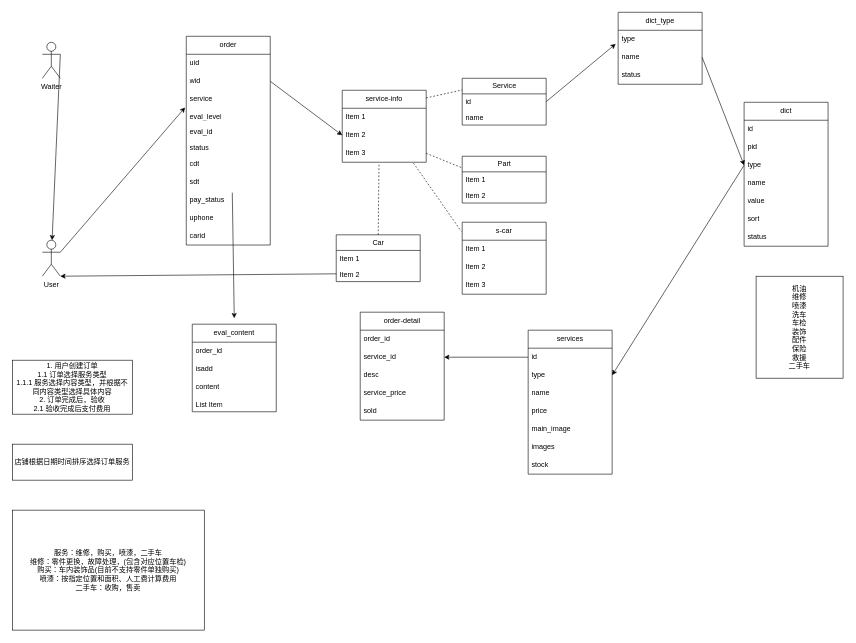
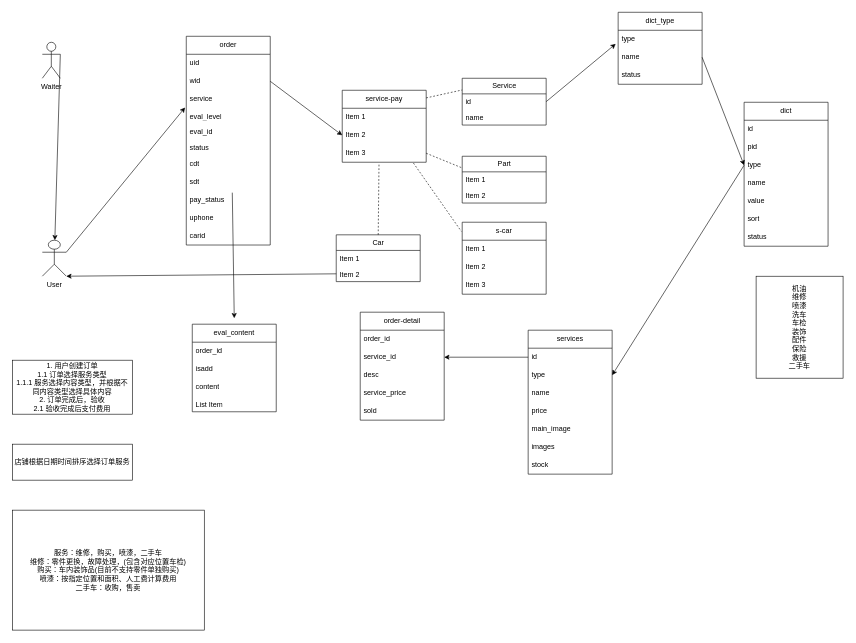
  <mxCell id="0" />
  <mxCell id="1" parent="0" />
  <mxCell id="2" style="edgeStyle=none;html=1;exitX=1;exitY=0.333;exitDx=0;exitDy=0;exitPerimeter=0;" edge="1" parent="1" source="3" target="5"><mxGeometry relative="1" as="geometry" /></mxCell>
  <mxCell id="3" value="Waiter&lt;br&gt;" style="shape=umlActor;verticalLabelPosition=bottom;verticalAlign=top;html=1;outlineConnect=0;rounded=0;" vertex="1" parent="1"><mxGeometry x="70" y="70" width="30" height="60" as="geometry" /></mxCell>
  <mxCell id="4" style="edgeStyle=none;html=1;exitX=1;exitY=0.333;exitDx=0;exitDy=0;exitPerimeter=0;entryX=-0.014;entryY=0.956;entryDx=0;entryDy=0;entryPerimeter=0;" edge="1" parent="1" source="5" target="22"><mxGeometry relative="1" as="geometry" /></mxCell>
- <mxCell id="5" value="User&lt;br&gt;" style="shape=umlActor;verticalLabelPosition=bottom;verticalAlign=top;html=1;outlineConnect=0;rounded=0;" vertex="1" parent="1"><mxGeometry x="70" y="400" width="30" height="60" as="geometry" /></mxCell>
+ <mxCell id="5" value="User&lt;br&gt;" style="shape=umlActor;verticalLabelPosition=bottom;verticalAlign=top;html=1;outlineConnect=0;rounded=0;" vertex="1" parent="1"><mxGeometry x="70" y="400" width="40" height="60" as="geometry" /></mxCell>
  <mxCell id="6" value="Car" style="swimlane;fontStyle=0;childLayout=stackLayout;horizontal=1;startSize=26;fillColor=none;horizontalStack=0;resizeParent=1;resizeParentMax=0;resizeLast=0;collapsible=1;marginBottom=0;html=1;rounded=0;" vertex="1" parent="1"><mxGeometry x="560" y="391" width="140" height="78" as="geometry" /></mxCell>
  <mxCell id="7" value="Item 1" style="text;strokeColor=none;fillColor=none;align=left;verticalAlign=top;spacingLeft=4;spacingRight=4;overflow=hidden;rotatable=0;points=[[0,0.5],[1,0.5]];portConstraint=eastwest;whiteSpace=wrap;html=1;rounded=0;" vertex="1" parent="6"><mxGeometry y="26" width="140" height="26" as="geometry" /></mxCell>
  <mxCell id="8" value="Item 2" style="text;strokeColor=none;fillColor=none;align=left;verticalAlign=top;spacingLeft=4;spacingRight=4;overflow=hidden;rotatable=0;points=[[0,0.5],[1,0.5]];portConstraint=eastwest;whiteSpace=wrap;html=1;rounded=0;" vertex="1" parent="6"><mxGeometry y="52" width="140" height="26" as="geometry" /></mxCell>
  <mxCell id="9" value="Part" style="swimlane;fontStyle=0;childLayout=stackLayout;horizontal=1;startSize=26;fillColor=none;horizontalStack=0;resizeParent=1;resizeParentMax=0;resizeLast=0;collapsible=1;marginBottom=0;html=1;rounded=0;" vertex="1" parent="1"><mxGeometry x="770" y="260" width="140" height="78" as="geometry" /></mxCell>
  <mxCell id="10" value="Item 1" style="text;strokeColor=none;fillColor=none;align=left;verticalAlign=top;spacingLeft=4;spacingRight=4;overflow=hidden;rotatable=0;points=[[0,0.5],[1,0.5]];portConstraint=eastwest;whiteSpace=wrap;html=1;rounded=0;" vertex="1" parent="9"><mxGeometry y="26" width="140" height="26" as="geometry" /></mxCell>
  <mxCell id="11" value="Item 2" style="text;strokeColor=none;fillColor=none;align=left;verticalAlign=top;spacingLeft=4;spacingRight=4;overflow=hidden;rotatable=0;points=[[0,0.5],[1,0.5]];portConstraint=eastwest;whiteSpace=wrap;html=1;rounded=0;" vertex="1" parent="9"><mxGeometry y="52" width="140" height="26" as="geometry" /></mxCell>
  <mxCell id="12" value="Service" style="swimlane;fontStyle=0;childLayout=stackLayout;horizontal=1;startSize=26;fillColor=none;horizontalStack=0;resizeParent=1;resizeParentMax=0;resizeLast=0;collapsible=1;marginBottom=0;html=1;rounded=0;" vertex="1" parent="1"><mxGeometry x="770" y="130" width="140" height="78" as="geometry" /></mxCell>
  <mxCell id="13" value="id" style="text;strokeColor=none;fillColor=none;align=left;verticalAlign=top;spacingLeft=4;spacingRight=4;overflow=hidden;rotatable=0;points=[[0,0.5],[1,0.5]];portConstraint=eastwest;whiteSpace=wrap;html=1;rounded=0;" vertex="1" parent="12"><mxGeometry y="26" width="140" height="26" as="geometry" /></mxCell>
  <mxCell id="14" value="name" style="text;strokeColor=none;fillColor=none;align=left;verticalAlign=top;spacingLeft=4;spacingRight=4;overflow=hidden;rotatable=0;points=[[0,0.5],[1,0.5]];portConstraint=eastwest;whiteSpace=wrap;html=1;rounded=0;" vertex="1" parent="12"><mxGeometry y="52" width="140" height="26" as="geometry" /></mxCell>
  <mxCell id="15" value="1. 用户创建订单&lt;br&gt;1.1 订单选择服务类型&lt;br&gt;1.1.1 服务选择内容类型，并根据不同内容类型选择具体内容&lt;br&gt;2. 订单完成后，验收&lt;br&gt;2.1 验收完成后支付费用" style="rounded=0;labelPosition=center;verticalLabelPosition=middle;align=center;verticalAlign=middle;textDirection=ltr;html=1;whiteSpace=wrap;fontColor=default;imageAlign=left;" vertex="1" parent="1"><mxGeometry x="20" y="600" width="200" height="90" as="geometry" /></mxCell>
  <mxCell id="16" value="店铺根据日期时间排序选择订单服务" style="rounded=0;labelPosition=center;verticalLabelPosition=middle;align=center;verticalAlign=middle;textDirection=ltr;html=1;whiteSpace=wrap;fontColor=default;imageAlign=left;" vertex="1" parent="1"><mxGeometry x="20" y="740" width="200" height="60" as="geometry" /></mxCell>
  <mxCell id="17" value="服务：维修，购买，喷漆，二手车&lt;br&gt;维修：零件更换，故障处理，(包含对应位置车检)&lt;br&gt;购买：车内装饰品(目前不支持零件单独购买)&lt;br&gt;喷漆：按指定位置和面积、人工费计算费用&lt;br&gt;二手车：收购，售卖" style="rounded=0;labelPosition=center;verticalLabelPosition=middle;align=center;verticalAlign=middle;textDirection=ltr;html=1;whiteSpace=wrap;fontColor=default;imageAlign=left;" vertex="1" parent="1"><mxGeometry x="20" y="850" width="320" height="200" as="geometry" /></mxCell>
  <mxCell id="18" style="edgeStyle=none;html=1;exitX=1;exitY=0.5;exitDx=0;exitDy=0;entryX=0;entryY=0.5;entryDx=0;entryDy=0;" edge="1" parent="1" source="21" target="33"><mxGeometry relative="1" as="geometry" /></mxCell>
  <mxCell id="19" value="order" style="swimlane;fontStyle=0;childLayout=stackLayout;horizontal=1;startSize=30;horizontalStack=0;resizeParent=1;resizeParentMax=0;resizeLast=0;collapsible=1;marginBottom=0;whiteSpace=wrap;html=1;" vertex="1" parent="1"><mxGeometry x="310" y="60" width="140" height="348" as="geometry" /></mxCell>
  <mxCell id="20" value="uid" style="text;strokeColor=none;fillColor=none;align=left;verticalAlign=middle;spacingLeft=4;spacingRight=4;overflow=hidden;points=[[0,0.5],[1,0.5]];portConstraint=eastwest;rotatable=0;whiteSpace=wrap;html=1;" vertex="1" parent="19"><mxGeometry y="30" width="140" height="30" as="geometry" /></mxCell>
  <mxCell id="21" value="wid" style="text;strokeColor=none;fillColor=none;align=left;verticalAlign=middle;spacingLeft=4;spacingRight=4;overflow=hidden;points=[[0,0.5],[1,0.5]];portConstraint=eastwest;rotatable=0;whiteSpace=wrap;html=1;" vertex="1" parent="19"><mxGeometry y="60" width="140" height="30" as="geometry" /></mxCell>
  <mxCell id="22" value="service" style="text;strokeColor=none;fillColor=none;align=left;verticalAlign=middle;spacingLeft=4;spacingRight=4;overflow=hidden;points=[[0,0.5],[1,0.5]];portConstraint=eastwest;rotatable=0;whiteSpace=wrap;html=1;" vertex="1" parent="19"><mxGeometry y="90" width="140" height="30" as="geometry" /></mxCell>
  <mxCell id="23" value="eval_level" style="text;strokeColor=none;fillColor=none;align=left;verticalAlign=top;spacingLeft=4;spacingRight=4;overflow=hidden;rotatable=0;points=[[0,0.5],[1,0.5]];portConstraint=eastwest;whiteSpace=wrap;html=1;" vertex="1" parent="19"><mxGeometry y="120" width="140" height="26" as="geometry" /></mxCell>
  <mxCell id="24" value="eval_id" style="text;strokeColor=none;fillColor=none;align=left;verticalAlign=top;spacingLeft=4;spacingRight=4;overflow=hidden;rotatable=0;points=[[0,0.5],[1,0.5]];portConstraint=eastwest;whiteSpace=wrap;html=1;" vertex="1" parent="19"><mxGeometry y="146" width="140" height="26" as="geometry" /></mxCell>
  <mxCell id="25" value="status" style="text;strokeColor=none;fillColor=none;align=left;verticalAlign=top;spacingLeft=4;spacingRight=4;overflow=hidden;rotatable=0;points=[[0,0.5],[1,0.5]];portConstraint=eastwest;whiteSpace=wrap;html=1;" vertex="1" parent="19"><mxGeometry y="172" width="140" height="26" as="geometry" /></mxCell>
  <mxCell id="26" value="cdt" style="text;strokeColor=none;fillColor=none;align=left;verticalAlign=middle;spacingLeft=4;spacingRight=4;overflow=hidden;points=[[0,0.5],[1,0.5]];portConstraint=eastwest;rotatable=0;whiteSpace=wrap;html=1;" vertex="1" parent="19"><mxGeometry y="198" width="140" height="30" as="geometry" /></mxCell>
  <mxCell id="27" value="sdt" style="text;strokeColor=none;fillColor=none;align=left;verticalAlign=middle;spacingLeft=4;spacingRight=4;overflow=hidden;points=[[0,0.5],[1,0.5]];portConstraint=eastwest;rotatable=0;whiteSpace=wrap;html=1;" vertex="1" parent="19"><mxGeometry y="228" width="140" height="30" as="geometry" /></mxCell>
  <mxCell id="28" value="pay_status" style="text;strokeColor=none;fillColor=none;align=left;verticalAlign=middle;spacingLeft=4;spacingRight=4;overflow=hidden;points=[[0,0.5],[1,0.5]];portConstraint=eastwest;rotatable=0;whiteSpace=wrap;html=1;" vertex="1" parent="19"><mxGeometry y="258" width="140" height="30" as="geometry" /></mxCell>
  <mxCell id="29" value="uphone" style="text;strokeColor=none;fillColor=none;align=left;verticalAlign=middle;spacingLeft=4;spacingRight=4;overflow=hidden;points=[[0,0.5],[1,0.5]];portConstraint=eastwest;rotatable=0;whiteSpace=wrap;html=1;" vertex="1" parent="19"><mxGeometry y="288" width="140" height="30" as="geometry" /></mxCell>
  <mxCell id="30" value="carid" style="text;strokeColor=none;fillColor=none;align=left;verticalAlign=middle;spacingLeft=4;spacingRight=4;overflow=hidden;points=[[0,0.5],[1,0.5]];portConstraint=eastwest;rotatable=0;whiteSpace=wrap;html=1;" vertex="1" parent="19"><mxGeometry y="318" width="140" height="30" as="geometry" /></mxCell>
- <mxCell id="31" value="service-info" style="swimlane;fontStyle=0;childLayout=stackLayout;horizontal=1;startSize=30;horizontalStack=0;resizeParent=1;resizeParentMax=0;resizeLast=0;collapsible=1;marginBottom=0;whiteSpace=wrap;html=1;" vertex="1" parent="1"><mxGeometry x="570" y="150" width="140" height="120" as="geometry" /></mxCell>
+ <mxCell id="31" value="service-pay" style="swimlane;fontStyle=0;childLayout=stackLayout;horizontal=1;startSize=30;horizontalStack=0;resizeParent=1;resizeParentMax=0;resizeLast=0;collapsible=1;marginBottom=0;whiteSpace=wrap;html=1;" vertex="1" parent="1"><mxGeometry x="570" y="150" width="140" height="120" as="geometry" /></mxCell>
  <mxCell id="32" value="Item 1" style="text;strokeColor=none;fillColor=none;align=left;verticalAlign=middle;spacingLeft=4;spacingRight=4;overflow=hidden;points=[[0,0.5],[1,0.5]];portConstraint=eastwest;rotatable=0;whiteSpace=wrap;html=1;" vertex="1" parent="31"><mxGeometry y="30" width="140" height="30" as="geometry" /></mxCell>
  <mxCell id="33" value="Item 2" style="text;strokeColor=none;fillColor=none;align=left;verticalAlign=middle;spacingLeft=4;spacingRight=4;overflow=hidden;points=[[0,0.5],[1,0.5]];portConstraint=eastwest;rotatable=0;whiteSpace=wrap;html=1;" vertex="1" parent="31"><mxGeometry y="60" width="140" height="30" as="geometry" /></mxCell>
  <mxCell id="34" value="Item 3" style="text;strokeColor=none;fillColor=none;align=left;verticalAlign=middle;spacingLeft=4;spacingRight=4;overflow=hidden;points=[[0,0.5],[1,0.5]];portConstraint=eastwest;rotatable=0;whiteSpace=wrap;html=1;" vertex="1" parent="31"><mxGeometry y="90" width="140" height="30" as="geometry" /></mxCell>
  <mxCell id="35" style="edgeStyle=none;html=1;exitX=0;exitY=0.5;exitDx=0;exitDy=0;entryX=1;entryY=1;entryDx=0;entryDy=0;entryPerimeter=0;" edge="1" parent="1" source="8" target="5"><mxGeometry relative="1" as="geometry" /></mxCell>
  <mxCell id="36" value="" style="endArrow=none;dashed=1;html=1;entryX=0.438;entryY=1.044;entryDx=0;entryDy=0;entryPerimeter=0;exitX=0.5;exitY=0;exitDx=0;exitDy=0;" edge="1" parent="1" source="6" target="34"><mxGeometry width="50" height="50" relative="1" as="geometry"><mxPoint x="750" y="520" as="sourcePoint" /><mxPoint x="800" y="470" as="targetPoint" /></mxGeometry></mxCell>
  <mxCell id="37" value="" style="endArrow=none;dashed=1;html=1;entryX=0;entryY=0.25;entryDx=0;entryDy=0;exitX=1;exitY=0.5;exitDx=0;exitDy=0;" edge="1" parent="1" source="34" target="9"><mxGeometry width="50" height="50" relative="1" as="geometry"><mxPoint x="660" y="390" as="sourcePoint" /><mxPoint x="710" y="340" as="targetPoint" /></mxGeometry></mxCell>
  <mxCell id="38" value="s-car" style="swimlane;fontStyle=0;childLayout=stackLayout;horizontal=1;startSize=30;horizontalStack=0;resizeParent=1;resizeParentMax=0;resizeLast=0;collapsible=1;marginBottom=0;whiteSpace=wrap;html=1;" vertex="1" parent="1"><mxGeometry x="770" y="370" width="140" height="120" as="geometry" /></mxCell>
  <mxCell id="39" value="Item 1" style="text;strokeColor=none;fillColor=none;align=left;verticalAlign=middle;spacingLeft=4;spacingRight=4;overflow=hidden;points=[[0,0.5],[1,0.5]];portConstraint=eastwest;rotatable=0;whiteSpace=wrap;html=1;" vertex="1" parent="38"><mxGeometry y="30" width="140" height="30" as="geometry" /></mxCell>
  <mxCell id="40" value="Item 2" style="text;strokeColor=none;fillColor=none;align=left;verticalAlign=middle;spacingLeft=4;spacingRight=4;overflow=hidden;points=[[0,0.5],[1,0.5]];portConstraint=eastwest;rotatable=0;whiteSpace=wrap;html=1;" vertex="1" parent="38"><mxGeometry y="60" width="140" height="30" as="geometry" /></mxCell>
  <mxCell id="41" value="Item 3" style="text;strokeColor=none;fillColor=none;align=left;verticalAlign=middle;spacingLeft=4;spacingRight=4;overflow=hidden;points=[[0,0.5],[1,0.5]];portConstraint=eastwest;rotatable=0;whiteSpace=wrap;html=1;" vertex="1" parent="38"><mxGeometry y="90" width="140" height="30" as="geometry" /></mxCell>
  <mxCell id="42" value="" style="endArrow=none;dashed=1;html=1;entryX=-0.01;entryY=0.128;entryDx=0;entryDy=0;exitX=0.848;exitY=1.044;exitDx=0;exitDy=0;entryPerimeter=0;exitPerimeter=0;" edge="1" parent="1" source="34" target="38"><mxGeometry width="50" height="50" relative="1" as="geometry"><mxPoint x="720" y="265" as="sourcePoint" /><mxPoint x="780" y="289.5" as="targetPoint" /></mxGeometry></mxCell>
  <mxCell id="43" style="edgeStyle=none;html=1;exitX=0.548;exitY=1.089;exitDx=0;exitDy=0;entryX=0.5;entryY=0;entryDx=0;entryDy=0;exitPerimeter=0;" edge="1" parent="1" source="27"><mxGeometry relative="1" as="geometry"><mxPoint x="390" y="530" as="targetPoint" /></mxGeometry></mxCell>
  <mxCell id="44" value="eval_content" style="swimlane;fontStyle=0;childLayout=stackLayout;horizontal=1;startSize=30;horizontalStack=0;resizeParent=1;resizeParentMax=0;resizeLast=0;collapsible=1;marginBottom=0;whiteSpace=wrap;html=1;" vertex="1" parent="1"><mxGeometry x="320" y="540" width="140" height="146" as="geometry" /></mxCell>
  <mxCell id="45" value="order_id" style="text;strokeColor=none;fillColor=none;align=left;verticalAlign=middle;spacingLeft=4;spacingRight=4;overflow=hidden;points=[[0,0.5],[1,0.5]];portConstraint=eastwest;rotatable=0;whiteSpace=wrap;html=1;" vertex="1" parent="44"><mxGeometry y="30" width="140" height="30" as="geometry" /></mxCell>
  <mxCell id="46" value="isadd" style="text;strokeColor=none;fillColor=none;align=left;verticalAlign=middle;spacingLeft=4;spacingRight=4;overflow=hidden;points=[[0,0.5],[1,0.5]];portConstraint=eastwest;rotatable=0;whiteSpace=wrap;html=1;" vertex="1" parent="44"><mxGeometry y="60" width="140" height="30" as="geometry" /></mxCell>
  <mxCell id="47" value="content" style="text;strokeColor=none;fillColor=none;align=left;verticalAlign=middle;spacingLeft=4;spacingRight=4;overflow=hidden;points=[[0,0.5],[1,0.5]];portConstraint=eastwest;rotatable=0;whiteSpace=wrap;html=1;" vertex="1" parent="44"><mxGeometry y="90" width="140" height="30" as="geometry" /></mxCell>
  <mxCell id="48" value="List Item" style="text;strokeColor=none;fillColor=none;align=left;verticalAlign=top;spacingLeft=4;spacingRight=4;overflow=hidden;rotatable=0;points=[[0,0.5],[1,0.5]];portConstraint=eastwest;whiteSpace=wrap;html=1;" vertex="1" parent="44"><mxGeometry y="120" width="140" height="26" as="geometry" /></mxCell>
  <mxCell id="49" value="order-detail" style="swimlane;fontStyle=0;childLayout=stackLayout;horizontal=1;startSize=30;horizontalStack=0;resizeParent=1;resizeParentMax=0;resizeLast=0;collapsible=1;marginBottom=0;whiteSpace=wrap;html=1;" vertex="1" parent="1"><mxGeometry x="600" y="520" width="140" height="180" as="geometry" /></mxCell>
  <mxCell id="50" value="order_id" style="text;strokeColor=none;fillColor=none;align=left;verticalAlign=middle;spacingLeft=4;spacingRight=4;overflow=hidden;points=[[0,0.5],[1,0.5]];portConstraint=eastwest;rotatable=0;whiteSpace=wrap;html=1;" vertex="1" parent="49"><mxGeometry y="30" width="140" height="30" as="geometry" /></mxCell>
  <mxCell id="51" value="service_id" style="text;strokeColor=none;fillColor=none;align=left;verticalAlign=middle;spacingLeft=4;spacingRight=4;overflow=hidden;points=[[0,0.5],[1,0.5]];portConstraint=eastwest;rotatable=0;whiteSpace=wrap;html=1;" vertex="1" parent="49"><mxGeometry y="60" width="140" height="30" as="geometry" /></mxCell>
  <mxCell id="52" value="desc" style="text;strokeColor=none;fillColor=none;align=left;verticalAlign=middle;spacingLeft=4;spacingRight=4;overflow=hidden;points=[[0,0.5],[1,0.5]];portConstraint=eastwest;rotatable=0;whiteSpace=wrap;html=1;" vertex="1" parent="49"><mxGeometry y="90" width="140" height="30" as="geometry" /></mxCell>
  <mxCell id="53" value="service_price" style="text;strokeColor=none;fillColor=none;align=left;verticalAlign=middle;spacingLeft=4;spacingRight=4;overflow=hidden;points=[[0,0.5],[1,0.5]];portConstraint=eastwest;rotatable=0;whiteSpace=wrap;html=1;" vertex="1" parent="49"><mxGeometry y="120" width="140" height="30" as="geometry" /></mxCell>
  <mxCell id="54" value="sold" style="text;strokeColor=none;fillColor=none;align=left;verticalAlign=middle;spacingLeft=4;spacingRight=4;overflow=hidden;points=[[0,0.5],[1,0.5]];portConstraint=eastwest;rotatable=0;whiteSpace=wrap;html=1;" vertex="1" parent="49"><mxGeometry y="150" width="140" height="30" as="geometry" /></mxCell>
  <mxCell id="55" style="edgeStyle=none;html=1;exitX=0;exitY=0.5;exitDx=0;exitDy=0;entryX=1;entryY=0.5;entryDx=0;entryDy=0;" edge="1" parent="1" source="64" target="74"><mxGeometry relative="1" as="geometry" /></mxCell>
  <mxCell id="56" value="机油&lt;br&gt;维修&lt;br&gt;喷漆&lt;br&gt;洗车&lt;br&gt;车检&lt;br&gt;装饰&lt;br&gt;配件&lt;br&gt;保险&lt;br&gt;救援&lt;br&gt;二手车" style="rounded=0;whiteSpace=wrap;html=1;" vertex="1" parent="1"><mxGeometry x="1260" y="460" width="145" height="170" as="geometry" /></mxCell>
  <mxCell id="57" value="dict_type" style="swimlane;fontStyle=0;childLayout=stackLayout;horizontal=1;startSize=30;horizontalStack=0;resizeParent=1;resizeParentMax=0;resizeLast=0;collapsible=1;marginBottom=0;whiteSpace=wrap;html=1;" vertex="1" parent="1"><mxGeometry x="1030" y="20" width="140" height="120" as="geometry" /></mxCell>
  <mxCell id="58" value="type" style="text;strokeColor=none;fillColor=none;align=left;verticalAlign=middle;spacingLeft=4;spacingRight=4;overflow=hidden;points=[[0,0.5],[1,0.5]];portConstraint=eastwest;rotatable=0;whiteSpace=wrap;html=1;" vertex="1" parent="57"><mxGeometry y="30" width="140" height="30" as="geometry" /></mxCell>
  <mxCell id="59" value="name" style="text;strokeColor=none;fillColor=none;align=left;verticalAlign=middle;spacingLeft=4;spacingRight=4;overflow=hidden;points=[[0,0.5],[1,0.5]];portConstraint=eastwest;rotatable=0;whiteSpace=wrap;html=1;" vertex="1" parent="57"><mxGeometry y="60" width="140" height="30" as="geometry" /></mxCell>
  <mxCell id="60" value="status" style="text;strokeColor=none;fillColor=none;align=left;verticalAlign=middle;spacingLeft=4;spacingRight=4;overflow=hidden;points=[[0,0.5],[1,0.5]];portConstraint=eastwest;rotatable=0;whiteSpace=wrap;html=1;" vertex="1" parent="57"><mxGeometry y="90" width="140" height="30" as="geometry" /></mxCell>
  <mxCell id="61" value="dict" style="swimlane;fontStyle=0;childLayout=stackLayout;horizontal=1;startSize=30;horizontalStack=0;resizeParent=1;resizeParentMax=0;resizeLast=0;collapsible=1;marginBottom=0;whiteSpace=wrap;html=1;" vertex="1" parent="1"><mxGeometry x="1240" y="170" width="140" height="240" as="geometry" /></mxCell>
  <mxCell id="62" value="id" style="text;strokeColor=none;fillColor=none;align=left;verticalAlign=middle;spacingLeft=4;spacingRight=4;overflow=hidden;points=[[0,0.5],[1,0.5]];portConstraint=eastwest;rotatable=0;whiteSpace=wrap;html=1;" vertex="1" parent="61"><mxGeometry y="30" width="140" height="30" as="geometry" /></mxCell>
  <mxCell id="63" value="pid" style="text;strokeColor=none;fillColor=none;align=left;verticalAlign=middle;spacingLeft=4;spacingRight=4;overflow=hidden;points=[[0,0.5],[1,0.5]];portConstraint=eastwest;rotatable=0;whiteSpace=wrap;html=1;" vertex="1" parent="61"><mxGeometry y="60" width="140" height="30" as="geometry" /></mxCell>
  <mxCell id="64" value="type&lt;br&gt;" style="text;strokeColor=none;fillColor=none;align=left;verticalAlign=middle;spacingLeft=4;spacingRight=4;overflow=hidden;points=[[0,0.5],[1,0.5]];portConstraint=eastwest;rotatable=0;whiteSpace=wrap;html=1;" vertex="1" parent="61"><mxGeometry y="90" width="140" height="30" as="geometry" /></mxCell>
  <mxCell id="65" value="name" style="text;strokeColor=none;fillColor=none;align=left;verticalAlign=middle;spacingLeft=4;spacingRight=4;overflow=hidden;points=[[0,0.5],[1,0.5]];portConstraint=eastwest;rotatable=0;whiteSpace=wrap;html=1;" vertex="1" parent="61"><mxGeometry y="120" width="140" height="30" as="geometry" /></mxCell>
  <mxCell id="66" value="value" style="text;strokeColor=none;fillColor=none;align=left;verticalAlign=middle;spacingLeft=4;spacingRight=4;overflow=hidden;points=[[0,0.5],[1,0.5]];portConstraint=eastwest;rotatable=0;whiteSpace=wrap;html=1;" vertex="1" parent="61"><mxGeometry y="150" width="140" height="30" as="geometry" /></mxCell>
  <mxCell id="67" value="sort" style="text;strokeColor=none;fillColor=none;align=left;verticalAlign=middle;spacingLeft=4;spacingRight=4;overflow=hidden;points=[[0,0.5],[1,0.5]];portConstraint=eastwest;rotatable=0;whiteSpace=wrap;html=1;" vertex="1" parent="61"><mxGeometry y="180" width="140" height="30" as="geometry" /></mxCell>
  <mxCell id="68" value="status" style="text;strokeColor=none;fillColor=none;align=left;verticalAlign=middle;spacingLeft=4;spacingRight=4;overflow=hidden;points=[[0,0.5],[1,0.5]];portConstraint=eastwest;rotatable=0;whiteSpace=wrap;html=1;" vertex="1" parent="61"><mxGeometry y="210" width="140" height="30" as="geometry" /></mxCell>
  <mxCell id="69" style="edgeStyle=none;html=1;exitX=1;exitY=0.5;exitDx=0;exitDy=0;entryX=0;entryY=0.5;entryDx=0;entryDy=0;" edge="1" parent="1" source="59" target="64"><mxGeometry relative="1" as="geometry" /></mxCell>
  <mxCell id="70" value="" style="endArrow=none;dashed=1;html=1;entryX=0;entryY=0.25;entryDx=0;entryDy=0;exitX=1;exitY=0.106;exitDx=0;exitDy=0;exitPerimeter=0;" edge="1" parent="1" source="31" target="12"><mxGeometry width="50" height="50" relative="1" as="geometry"><mxPoint x="720" y="265" as="sourcePoint" /><mxPoint x="780" y="289.5" as="targetPoint" /></mxGeometry></mxCell>
  <mxCell id="71" style="edgeStyle=none;html=1;exitX=1;exitY=0.5;exitDx=0;exitDy=0;entryX=-0.029;entryY=0.756;entryDx=0;entryDy=0;entryPerimeter=0;" edge="1" parent="1" source="13" target="58"><mxGeometry relative="1" as="geometry" /></mxCell>
  <mxCell id="72" value="services" style="swimlane;fontStyle=0;childLayout=stackLayout;horizontal=1;startSize=30;horizontalStack=0;resizeParent=1;resizeParentMax=0;resizeLast=0;collapsible=1;marginBottom=0;whiteSpace=wrap;html=1;" vertex="1" parent="1"><mxGeometry x="880" y="550" width="140" height="240" as="geometry" /></mxCell>
  <mxCell id="73" value="id" style="text;strokeColor=none;fillColor=none;align=left;verticalAlign=middle;spacingLeft=4;spacingRight=4;overflow=hidden;points=[[0,0.5],[1,0.5]];portConstraint=eastwest;rotatable=0;whiteSpace=wrap;html=1;" vertex="1" parent="72"><mxGeometry y="30" width="140" height="30" as="geometry" /></mxCell>
  <mxCell id="74" value="type" style="text;strokeColor=none;fillColor=none;align=left;verticalAlign=middle;spacingLeft=4;spacingRight=4;overflow=hidden;points=[[0,0.5],[1,0.5]];portConstraint=eastwest;rotatable=0;whiteSpace=wrap;html=1;" vertex="1" parent="72"><mxGeometry y="60" width="140" height="30" as="geometry" /></mxCell>
  <mxCell id="75" value="name" style="text;strokeColor=none;fillColor=none;align=left;verticalAlign=middle;spacingLeft=4;spacingRight=4;overflow=hidden;points=[[0,0.5],[1,0.5]];portConstraint=eastwest;rotatable=0;whiteSpace=wrap;html=1;" vertex="1" parent="72"><mxGeometry y="90" width="140" height="30" as="geometry" /></mxCell>
  <mxCell id="76" value="price" style="text;strokeColor=none;fillColor=none;align=left;verticalAlign=middle;spacingLeft=4;spacingRight=4;overflow=hidden;points=[[0,0.5],[1,0.5]];portConstraint=eastwest;rotatable=0;whiteSpace=wrap;html=1;" vertex="1" parent="72"><mxGeometry y="120" width="140" height="30" as="geometry" /></mxCell>
  <mxCell id="77" value="main_image" style="text;strokeColor=none;fillColor=none;align=left;verticalAlign=middle;spacingLeft=4;spacingRight=4;overflow=hidden;points=[[0,0.5],[1,0.5]];portConstraint=eastwest;rotatable=0;whiteSpace=wrap;html=1;" vertex="1" parent="72"><mxGeometry y="150" width="140" height="30" as="geometry" /></mxCell>
  <mxCell id="78" value="images" style="text;strokeColor=none;fillColor=none;align=left;verticalAlign=middle;spacingLeft=4;spacingRight=4;overflow=hidden;points=[[0,0.5],[1,0.5]];portConstraint=eastwest;rotatable=0;whiteSpace=wrap;html=1;" vertex="1" parent="72"><mxGeometry y="180" width="140" height="30" as="geometry" /></mxCell>
  <mxCell id="79" value="stock" style="text;strokeColor=none;fillColor=none;align=left;verticalAlign=middle;spacingLeft=4;spacingRight=4;overflow=hidden;points=[[0,0.5],[1,0.5]];portConstraint=eastwest;rotatable=0;whiteSpace=wrap;html=1;" vertex="1" parent="72"><mxGeometry y="210" width="140" height="30" as="geometry" /></mxCell>
  <mxCell id="80" style="edgeStyle=none;html=1;exitX=0;exitY=0.5;exitDx=0;exitDy=0;entryX=1;entryY=0.5;entryDx=0;entryDy=0;" edge="1" parent="1" source="73" target="51"><mxGeometry relative="1" as="geometry" /></mxCell>
